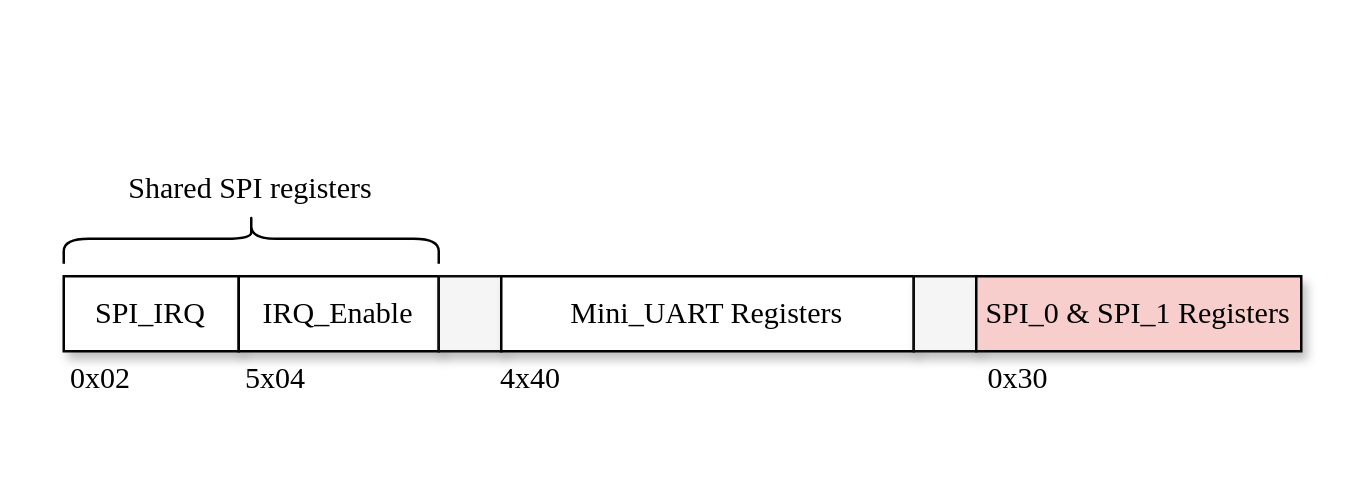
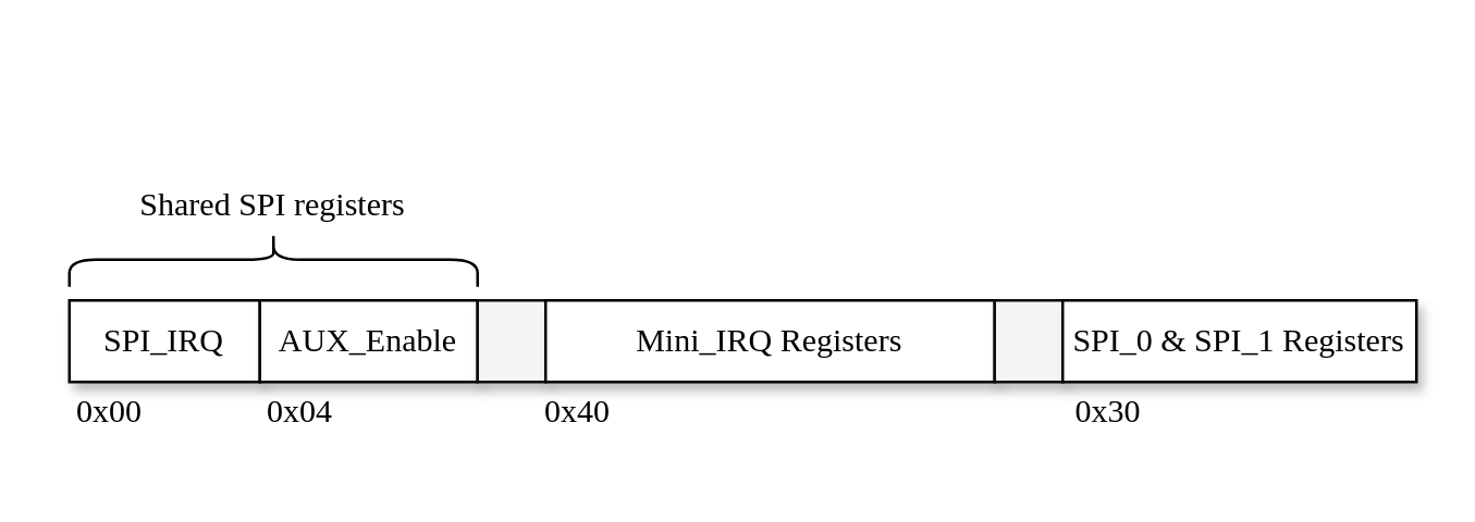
  <mxCell id="0" />
  <mxCell id="1" parent="0" />
  <mxCell id="2" value="SPI_IRQ" style="rounded=0;whiteSpace=wrap;html=1;fontFamily=Computer Modern;shadow=1;" vertex="1" parent="1"><mxGeometry x="25" y="110" width="70" height="30" as="geometry" /></mxCell>
- <mxCell id="3" value="IRQ_Enable" style="rounded=0;whiteSpace=wrap;html=1;fontFamily=Computer Modern;shadow=1;" vertex="1" parent="1"><mxGeometry x="95" y="110" width="80" height="30" as="geometry" /></mxCell>
+ <mxCell id="3" value="AUX_Enable" style="rounded=0;whiteSpace=wrap;html=1;fontFamily=Computer Modern;shadow=1;" vertex="1" parent="1"><mxGeometry x="95" y="110" width="80" height="30" as="geometry" /></mxCell>
  <mxCell id="4" value="" style="shape=curlyBracket;whiteSpace=wrap;html=1;rounded=1;labelPosition=left;verticalLabelPosition=middle;align=right;verticalAlign=middle;rotation=90;fontFamily=Computer Modern;" vertex="1" parent="1"><mxGeometry x="90" y="20" width="20" height="150" as="geometry" /></mxCell>
  <mxCell id="5" value="Shared SPI registers" style="text;html=1;strokeColor=none;fillColor=none;align=center;verticalAlign=middle;whiteSpace=wrap;rounded=0;fontFamily=Computer Modern;" vertex="1" parent="1"><mxGeometry x="45" y="60" width="110" height="30" as="geometry" /></mxCell>
- <mxCell id="6" value="0x02" style="text;html=1;strokeColor=none;fillColor=none;align=center;verticalAlign=middle;whiteSpace=wrap;rounded=0;fontFamily=Computer Modern;" vertex="1" parent="1"><mxGeometry x="20" y="136" width="40" height="30" as="geometry" /></mxCell>
- <mxCell id="7" value="5x04" style="text;html=1;strokeColor=none;fillColor=none;align=center;verticalAlign=middle;whiteSpace=wrap;rounded=0;fontFamily=Computer Modern;" vertex="1" parent="1"><mxGeometry x="90" y="136" width="40" height="30" as="geometry" /></mxCell>
- <mxCell id="8" value="4x40" style="text;html=1;strokeColor=none;fillColor=none;align=center;verticalAlign=middle;whiteSpace=wrap;rounded=0;fontFamily=Computer Modern;" vertex="1" parent="1"><mxGeometry x="192" y="136" width="40" height="30" as="geometry" /></mxCell>
+ <mxCell id="6" value="0x00" style="text;html=1;strokeColor=none;fillColor=none;align=center;verticalAlign=middle;whiteSpace=wrap;rounded=0;fontFamily=Computer Modern;" vertex="1" parent="1"><mxGeometry x="20" y="136" width="40" height="30" as="geometry" /></mxCell>
+ <mxCell id="7" value="0x04" style="text;html=1;strokeColor=none;fillColor=none;align=center;verticalAlign=middle;whiteSpace=wrap;rounded=0;fontFamily=Computer Modern;" vertex="1" parent="1"><mxGeometry x="90" y="136" width="40" height="30" as="geometry" /></mxCell>
+ <mxCell id="8" value="0x40" style="text;html=1;strokeColor=none;fillColor=none;align=center;verticalAlign=middle;whiteSpace=wrap;rounded=0;fontFamily=Computer Modern;" vertex="1" parent="1"><mxGeometry x="192" y="136" width="40" height="30" as="geometry" /></mxCell>
  <mxCell id="9" value="0x30" style="text;html=1;strokeColor=none;fillColor=none;align=center;verticalAlign=middle;whiteSpace=wrap;rounded=0;fontFamily=Computer Modern;" vertex="1" parent="1"><mxGeometry x="387" y="136" width="40" height="30" as="geometry" /></mxCell>
  <mxCell id="10" value="" style="rounded=0;whiteSpace=wrap;html=1;fontFamily=Computer Modern;fillColor=#f5f5f5;fontColor=#333333;strokeColor=#0D0D0D;shadow=1;" vertex="1" parent="1"><mxGeometry x="175" y="110" width="25" height="30" as="geometry" /></mxCell>
- <mxCell id="11" value="Mini_UART Registers" style="rounded=0;whiteSpace=wrap;html=1;fontFamily=Computer Modern;shadow=1;" vertex="1" parent="1"><mxGeometry x="200" y="110" width="165" height="30" as="geometry" /></mxCell>
+ <mxCell id="11" value="Mini_IRQ Registers" style="rounded=0;whiteSpace=wrap;html=1;fontFamily=Computer Modern;shadow=1;" vertex="1" parent="1"><mxGeometry x="200" y="110" width="165" height="30" as="geometry" /></mxCell>
  <mxCell id="12" value="" style="rounded=0;whiteSpace=wrap;html=1;fontFamily=Computer Modern;fillColor=#f5f5f5;fontColor=#333333;strokeColor=#0D0D0D;shadow=1;" vertex="1" parent="1"><mxGeometry x="365" y="110" width="25" height="30" as="geometry" /></mxCell>
- <mxCell id="13" value="SPI_0 &amp;amp; SPI_1 Registers" style="rounded=0;whiteSpace=wrap;html=1;fontFamily=Computer Modern;shadow=1;fillColor=#f8cecc;" vertex="1" parent="1"><mxGeometry x="390" y="110" width="130" height="30" as="geometry" /></mxCell>
+ <mxCell id="13" value="SPI_0 &amp;amp; SPI_1 Registers" style="rounded=0;whiteSpace=wrap;html=1;fontFamily=Computer Modern;shadow=1;" vertex="1" parent="1"><mxGeometry x="390" y="110" width="130" height="30" as="geometry" /></mxCell>
